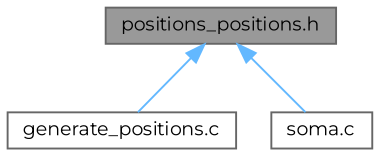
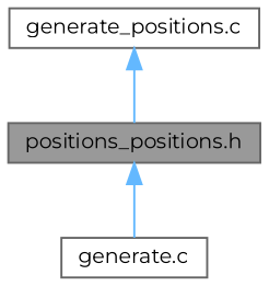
  digraph {
    fontname=Montserrat
    node [color=grey40 fillcolor=white fontname=Montserrat fontsize=10 shape=box style=filled]
    edge [color=steelblue1 dir=back fontname=Montserrat fontsize=10 labelfontname=Helvetica labelfontsize=10 style=solid]
    n1 [color=gray40 fillcolor=grey60 fontcolor=black height=0.2 label="positions_positions.h" width=0.4]
    n2 [height=0.2 label="generate_positions.c" width=0.4]
-   n3 [height=0.2 label="soma.c" width=0.4]
-   n1 -> n2
+   n3 [height=0.2 label="generate.c" width=0.4]
+   n2 -> n1
    n1 -> n3
  }
